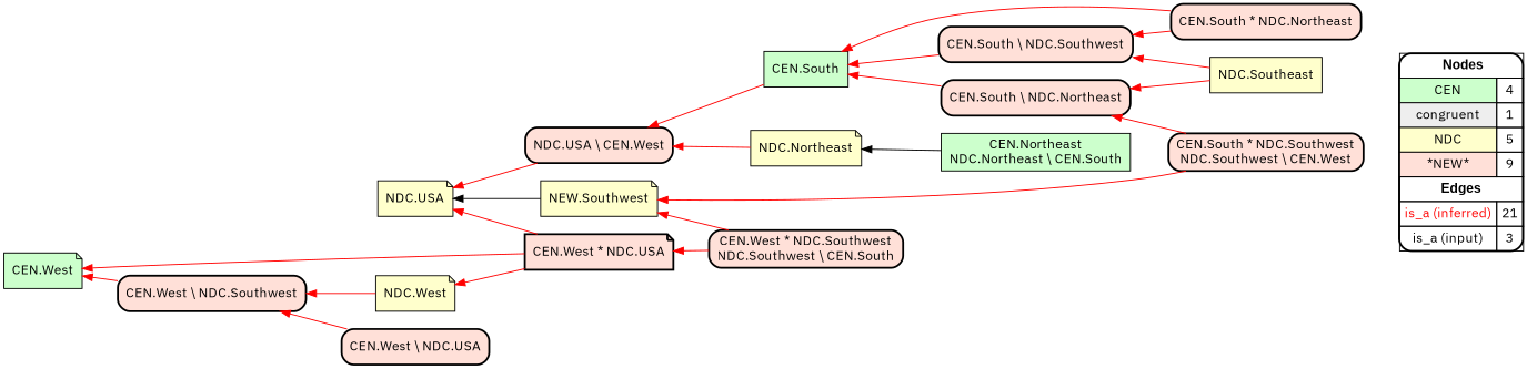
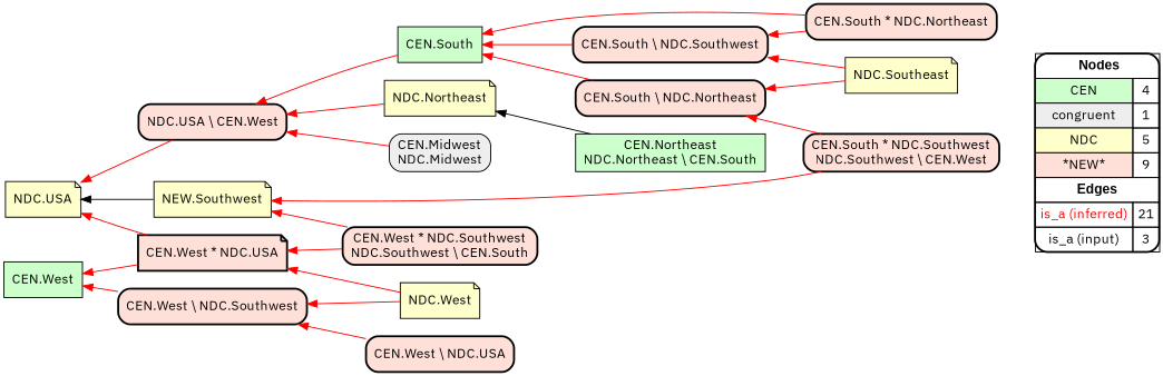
  digraph {
    fontname="IBM Plex Sans"
    rankdir=RL
    node [fillcolor="#FFE0D8" fontname="IBM Plex Sans" shape=box style="filled,rounded,bold"]
    edge [arrowhead=normal color="#FF0000" constraint=true fontname="IBM Plex Sans" penwidth=1 style=solid]
    n1 [fillcolor=white label=<   <TABLE BORDER="0" CELLBORDER="1" CELLSPACING="0" CELLPADDING="4">  <TR> <TD COLSPAN="2"><font face="Arial Black"> Nodes</font></TD> </TR>  <TR>   <TD bgcolor="#CCFFCC" fontname="helvetica">CEN</TD>   <TD>4</TD>   </TR>  <TR>   <TD bgcolor="#EEEEEE" fontname="helvetica">congruent</TD>   <TD>1</TD>   </TR>  <TR>   <TD bgcolor="#FFFFCC" fontname="helvetica">NDC</TD>   <TD>5</TD>   </TR>  <TR>   <TD bgcolor="#FFE0D8" fontname="helvetica">*NEW*</TD>   <TD>9</TD>   </TR>  <TR> <TD COLSPAN="2"><font face = "Arial Black"> Edges </font></TD> </TR>  <TR>   <TD><font color ="#FF0000">is_a (inferred)</font></TD><TD>21</TD> </TR> <TR>   <TD><font color ="#000000">is_a (input)</font></TD><TD>3</TD> </TR> </TABLE>   > margin=0]
    "CEN.South" [fillcolor="#CCFFCC" style=filled]
    "NDC.USA \\ CEN.West"
    "NDC.USA" [fillcolor="#FFFFCC" shape=note style=filled]
-   "CEN.West" [fillcolor="#CCFFCC" shape=note style=filled]
+   "CEN.West" [fillcolor="#CCFFCC" style=filled]
    "CEN.Northeast\nNDC.Northeast \\ CEN.South" [fillcolor="#CCFFCC" style=filled]
    "NDC.Northeast" [fillcolor="#FFFFCC" shape=note style=filled]
+   "CEN.Midwest\nNDC.Midwest" [fillcolor="#EEEEEE" style="filled,rounded"]
    n9 [fillcolor="#FFFFCC" label="NEW.Southwest" shape=note style=filled]
    "NDC.West" [fillcolor="#FFFFCC" shape=note style=filled]
    "CEN.West * NDC.USA" [shape=note]
    "CEN.West \\ NDC.Southwest"
-   "NDC.Southeast" [fillcolor="#FFFFCC" style=filled]
+   "NDC.Southeast" [fillcolor="#FFFFCC" shape=note style=filled]
    "CEN.South \\ NDC.Southwest"
    "CEN.South \\ NDC.Northeast"
    "CEN.West * NDC.Southwest\nNDC.Southwest \\ CEN.South"
    "CEN.South * NDC.Southwest\nNDC.Southwest \\ CEN.West"
    "CEN.South * NDC.Northeast"
    "CEN.West \\ NDC.USA"
    subgraph sub_1 {
      rank=source
      n1
    }
    "CEN.South" -> "NDC.USA \\ CEN.West"
    "NDC.USA \\ CEN.West" -> "NDC.USA"
    "CEN.Northeast\nNDC.Northeast \\ CEN.South" -> "NDC.Northeast" [color="#000000"]
    "NDC.Northeast" -> "NDC.USA \\ CEN.West"
+   "CEN.Midwest\nNDC.Midwest" -> "NDC.USA \\ CEN.West"
    n9 -> "NDC.USA" [color="#000000"]
-   "CEN.West * NDC.USA" -> "NDC.West"
+   "NDC.West" -> "CEN.West * NDC.USA"
    "NDC.West" -> "CEN.West \\ NDC.Southwest"
    "CEN.West * NDC.USA" -> "NDC.USA"
    "CEN.West * NDC.USA" -> "CEN.West"
    "CEN.West \\ NDC.Southwest" -> "CEN.West"
    "NDC.Southeast" -> "CEN.South \\ NDC.Southwest"
    "NDC.Southeast" -> "CEN.South \\ NDC.Northeast"
    "CEN.South \\ NDC.Southwest" -> "CEN.South"
    "CEN.South \\ NDC.Northeast" -> "CEN.South"
    "CEN.West * NDC.Southwest\nNDC.Southwest \\ CEN.South" -> n9
    "CEN.West * NDC.Southwest\nNDC.Southwest \\ CEN.South" -> "CEN.West * NDC.USA"
    "CEN.South * NDC.Southwest\nNDC.Southwest \\ CEN.West" -> n9
    "CEN.South * NDC.Southwest\nNDC.Southwest \\ CEN.West" -> "CEN.South \\ NDC.Northeast"
    "CEN.South * NDC.Northeast" -> "CEN.South"
    "CEN.South * NDC.Northeast" -> "CEN.South \\ NDC.Southwest"
    "CEN.West \\ NDC.USA" -> "CEN.West \\ NDC.Southwest"
  }
